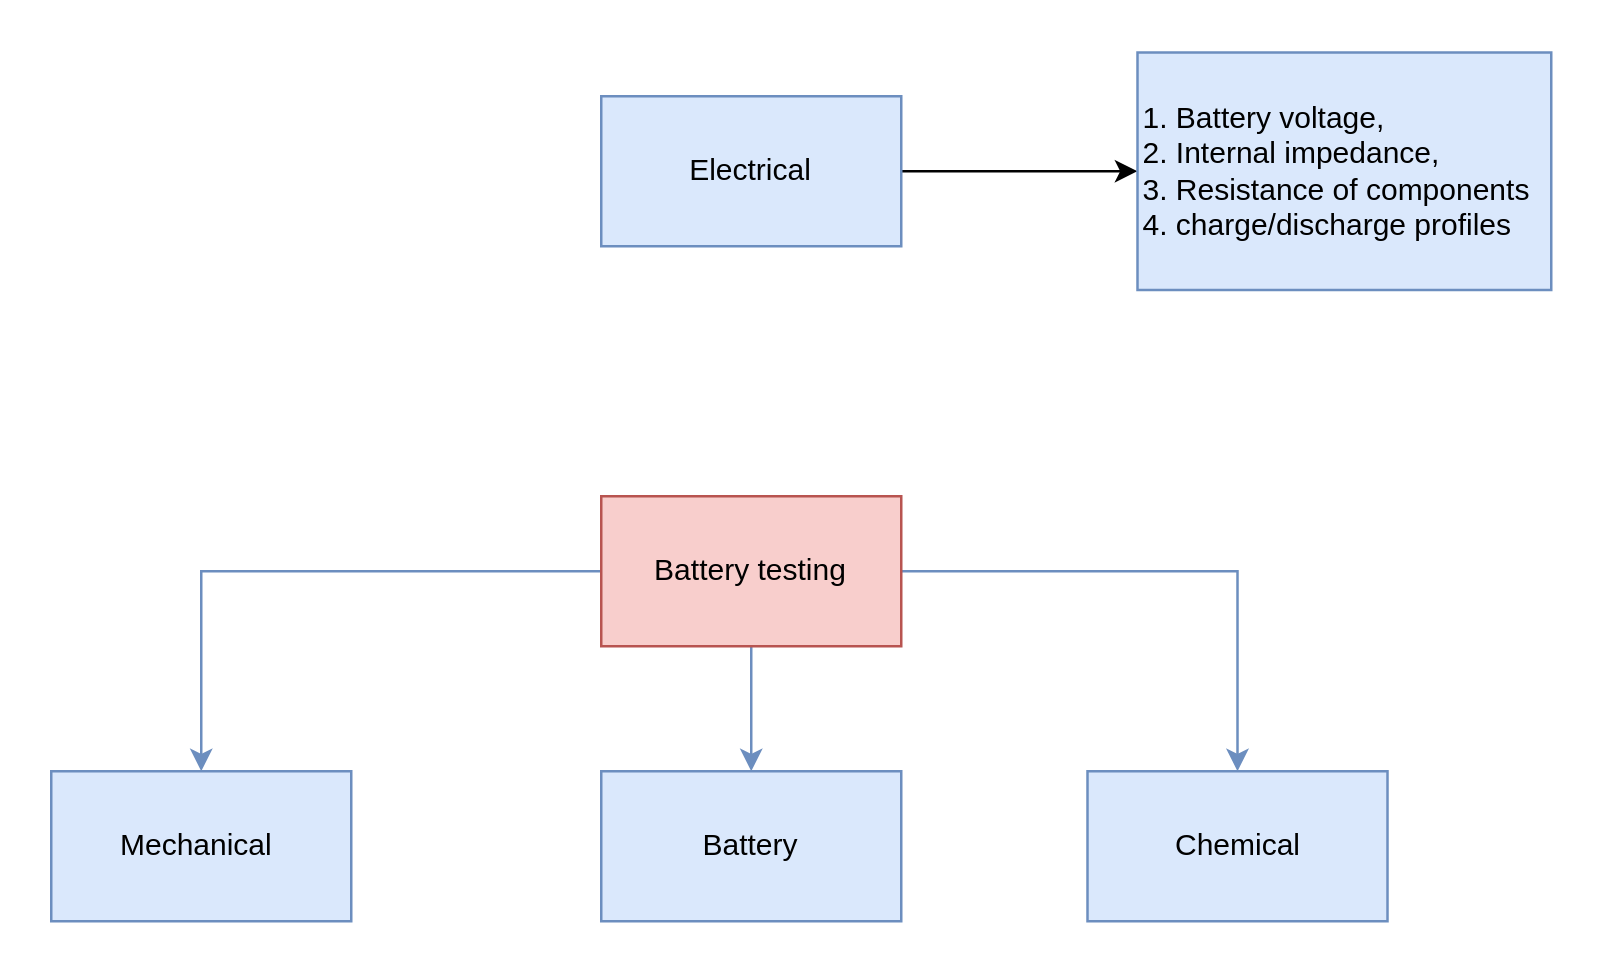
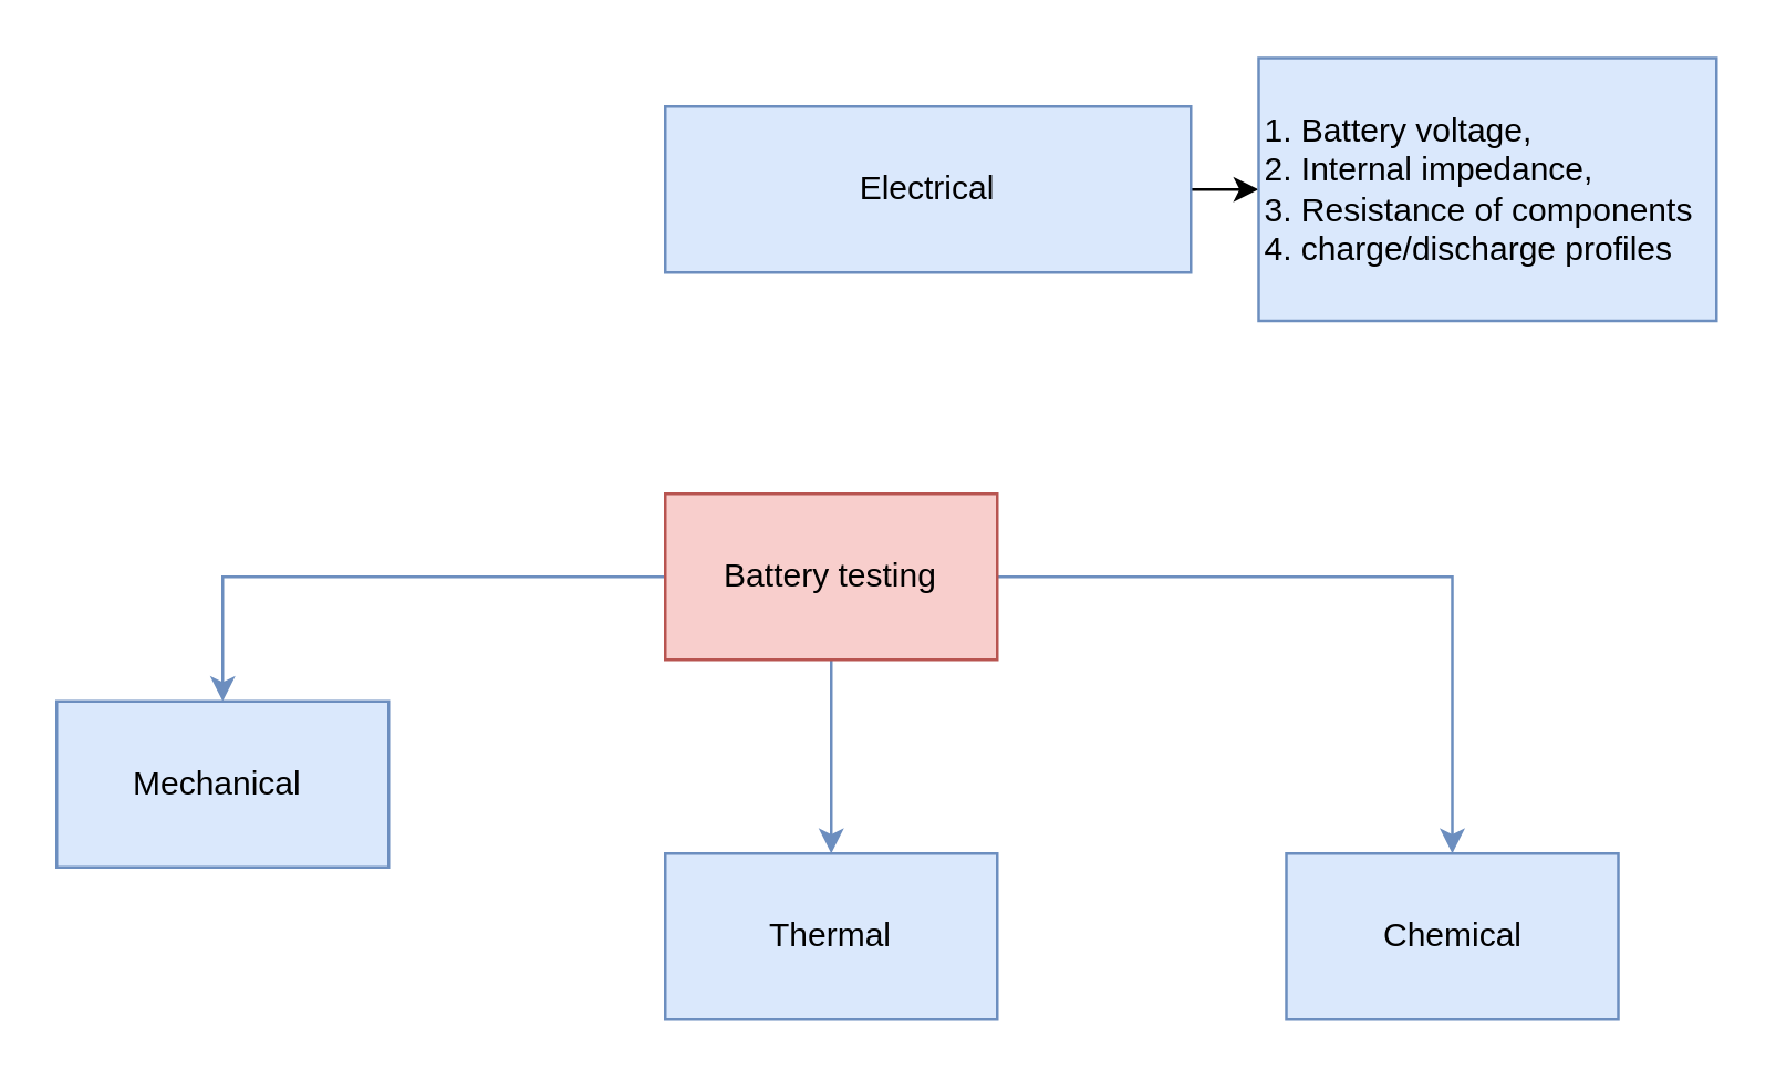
  <mxCell id="0" />
  <mxCell id="1" parent="0" />
  <mxCell id="2" value="" style="edgeStyle=orthogonalEdgeStyle;rounded=0;orthogonalLoop=1;jettySize=auto;html=1;fillColor=#dae8fc;strokeColor=#6c8ebf;" edge="1" parent="1" source="5" target="6"><mxGeometry relative="1" as="geometry" /></mxCell>
  <mxCell id="3" value="" style="edgeStyle=orthogonalEdgeStyle;rounded=0;orthogonalLoop=1;jettySize=auto;html=1;fillColor=#dae8fc;strokeColor=#6c8ebf;" edge="1" parent="1" source="5" target="7"><mxGeometry relative="1" as="geometry" /></mxCell>
  <mxCell id="4" value="" style="edgeStyle=orthogonalEdgeStyle;rounded=0;orthogonalLoop=1;jettySize=auto;html=1;fillColor=#dae8fc;strokeColor=#6c8ebf;" edge="1" parent="1" source="5" target="8"><mxGeometry relative="1" as="geometry" /></mxCell>
- <mxCell id="5" value="Battery testing" style="rounded=0;whiteSpace=wrap;html=1;fillColor=#f8cecc;strokeColor=#b85450;" vertex="1" parent="1"><mxGeometry x="240" y="198" width="120" height="60" as="geometry" /></mxCell>
- <mxCell id="6" value="Battery" style="whiteSpace=wrap;html=1;rounded=0;fillColor=#dae8fc;strokeColor=#6c8ebf;" vertex="1" parent="1"><mxGeometry x="240" y="308" width="120" height="60" as="geometry" /></mxCell>
- <mxCell id="7" value="Mechanical&amp;nbsp;" style="whiteSpace=wrap;html=1;rounded=0;fillColor=#dae8fc;strokeColor=#6c8ebf;" vertex="1" parent="1"><mxGeometry x="20" y="308" width="120" height="60" as="geometry" /></mxCell>
- <mxCell id="8" value="Chemical" style="whiteSpace=wrap;html=1;rounded=0;fillColor=#dae8fc;strokeColor=#6c8ebf;" vertex="1" parent="1"><mxGeometry x="434.5" y="308" width="120" height="60" as="geometry" /></mxCell>
+ <mxCell id="5" value="Battery testing" style="rounded=0;whiteSpace=wrap;html=1;fillColor=#f8cecc;strokeColor=#b85450;" vertex="1" parent="1"><mxGeometry x="240" y="178" width="120" height="60" as="geometry" /></mxCell>
+ <mxCell id="6" value="Thermal" style="whiteSpace=wrap;html=1;rounded=0;fillColor=#dae8fc;strokeColor=#6c8ebf;" vertex="1" parent="1"><mxGeometry x="240" y="308" width="120" height="60" as="geometry" /></mxCell>
+ <mxCell id="7" value="Mechanical&amp;nbsp;" style="whiteSpace=wrap;html=1;rounded=0;fillColor=#dae8fc;strokeColor=#6c8ebf;" vertex="1" parent="1"><mxGeometry x="20" y="253" width="120" height="60" as="geometry" /></mxCell>
+ <mxCell id="8" value="Chemical" style="whiteSpace=wrap;html=1;rounded=0;fillColor=#dae8fc;strokeColor=#6c8ebf;" vertex="1" parent="1"><mxGeometry x="464.5" y="308" width="120" height="60" as="geometry" /></mxCell>
  <mxCell id="9" value="" style="edgeStyle=orthogonalEdgeStyle;rounded=0;orthogonalLoop=1;jettySize=auto;html=1;" edge="1" parent="1" source="10" target="11"><mxGeometry relative="1" as="geometry" /></mxCell>
- <mxCell id="10" value="Electrical" style="rounded=0;whiteSpace=wrap;html=1;fillColor=#dae8fc;strokeColor=#6c8ebf;" vertex="1" parent="1"><mxGeometry x="240" y="38" width="120" height="60" as="geometry" /></mxCell>
+ <mxCell id="10" value="Electrical" style="rounded=0;whiteSpace=wrap;html=1;fillColor=#dae8fc;strokeColor=#6c8ebf;" vertex="1" parent="1"><mxGeometry x="240" y="38" width="190" height="60" as="geometry" /></mxCell>
  <mxCell id="11" value="1. Battery voltage, &lt;br&gt;2. Internal impedance, &lt;br&gt;3. Resistance of components&lt;br&gt;4. charge/discharge profiles" style="whiteSpace=wrap;html=1;fillColor=#dae8fc;strokeColor=#6c8ebf;rounded=0;align=left;" vertex="1" parent="1"><mxGeometry x="454.5" y="20.5" width="165.5" height="95" as="geometry" /></mxCell>
